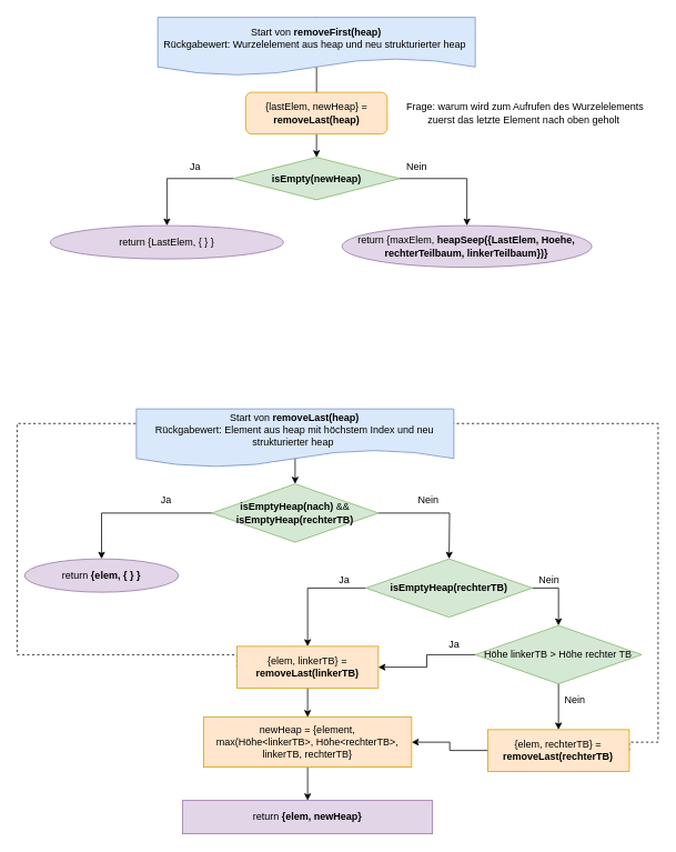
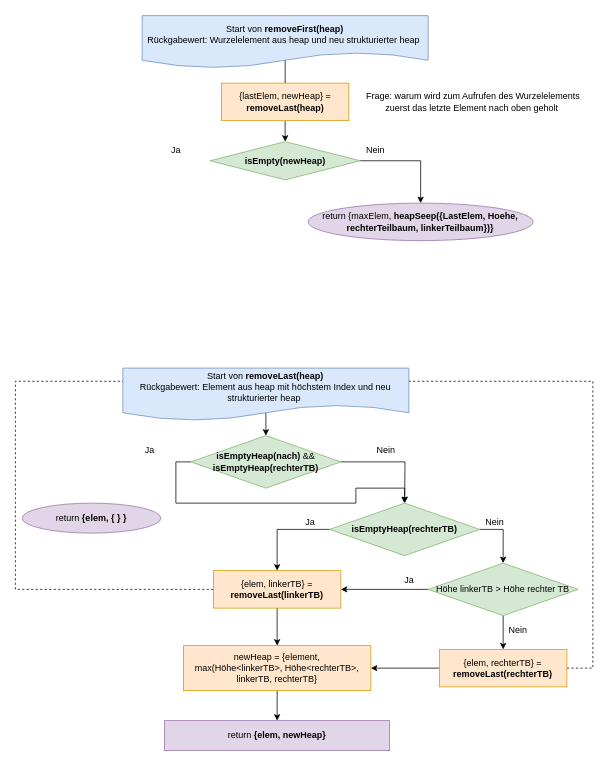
  <mxCell id="0" />
  <mxCell id="1" parent="0" />
  <mxCell id="2" style="edgeStyle=orthogonalEdgeStyle;rounded=0;orthogonalLoop=1;jettySize=auto;html=1;exitX=0.5;exitY=0;exitDx=0;exitDy=0;entryX=0.5;entryY=0;entryDx=0;entryDy=0;" parent="1" source="3" target="6" edge="1"><mxGeometry relative="1" as="geometry"><Array as="points"><mxPoint x="379.3" y="130" /><mxPoint x="379.3" y="130" /></Array><mxPoint x="379.7" y="120.005" as="targetPoint" /></mxGeometry></mxCell>
  <mxCell id="3" value="Start von &lt;b&gt;removeFirst(heap)&lt;/b&gt;&lt;br&gt;Rückgabewert: Wurzelelement aus heap und neu strukturierter heap&amp;nbsp;" style="shape=document;whiteSpace=wrap;html=1;boundedLbl=1;fillColor=#dae8fc;strokeColor=#6c8ebf;" parent="1" vertex="1"><mxGeometry x="189" y="20" width="381.37" height="70" as="geometry" /></mxCell>
  <mxCell id="4" value="return {maxElem, &lt;b&gt;heapSeep({LastElem, Hoehe, rechterTeilbaum, linkerTeilbaum})}&lt;/b&gt;" style="ellipse;whiteSpace=wrap;html=1;rounded=0;fillColor=#e1d5e7;strokeColor=#9673a6;" parent="1" vertex="1"><mxGeometry x="410.31" y="270" width="300.06" height="50" as="geometry" /></mxCell>
  <mxCell id="5" value="" style="edgeStyle=orthogonalEdgeStyle;rounded=0;orthogonalLoop=1;jettySize=auto;html=1;" parent="1" source="6" edge="1"><mxGeometry relative="1" as="geometry"><mxPoint x="379.8" y="188" as="targetPoint" /></mxGeometry></mxCell>
- <mxCell id="6" value="{lastElem, newHeap} = &lt;b&gt;removeLast(heap)&lt;/b&gt;" style="whiteSpace=wrap;html=1;fillColor=#ffe6cc;strokeColor=#d79b00;rounded=1;" parent="1" vertex="1"><mxGeometry x="294.69" y="110" width="170" height="50" as="geometry" /></mxCell>
+ <mxCell id="6" value="{lastElem, newHeap} = &lt;b&gt;removeLast(heap)&lt;/b&gt;" style="rounded=0;whiteSpace=wrap;html=1;fillColor=#ffe6cc;strokeColor=#d79b00;" parent="1" vertex="1"><mxGeometry x="294.69" y="110" width="170" height="50" as="geometry" /></mxCell>
  <mxCell id="7" style="edgeStyle=orthogonalEdgeStyle;rounded=0;orthogonalLoop=1;jettySize=auto;html=1;exitX=0.5;exitY=0;exitDx=0;exitDy=0;" parent="1" source="8" target="11" edge="1"><mxGeometry relative="1" as="geometry"><Array as="points"><mxPoint x="354" y="520" /><mxPoint x="354" y="520" /></Array></mxGeometry></mxCell>
  <mxCell id="8" value="Start von &lt;b&gt;removeLast(heap)&lt;/b&gt;&lt;br&gt;Rückgabewert: Element aus heap mit höchstem Index und neu strukturierter heap&amp;nbsp;" style="shape=document;whiteSpace=wrap;html=1;boundedLbl=1;fillColor=#dae8fc;strokeColor=#6c8ebf;" parent="1" vertex="1"><mxGeometry x="163.32" y="490" width="381.37" height="70" as="geometry" /></mxCell>
- <mxCell id="9" style="edgeStyle=orthogonalEdgeStyle;rounded=0;orthogonalLoop=1;jettySize=auto;html=1;exitX=0;exitY=0.5;exitDx=0;exitDy=0;entryX=0.5;entryY=0;entryDx=0;entryDy=0;" parent="1" source="11" target="14" edge="1"><mxGeometry relative="1" as="geometry" /></mxCell>
+ <mxCell id="9" style="edgeStyle=orthogonalEdgeStyle;rounded=0;orthogonalLoop=1;jettySize=auto;html=1;exitX=0;exitY=0.5;exitDx=0;exitDy=0;" parent="1" source="11" target="18" edge="1"><mxGeometry relative="1" as="geometry" /></mxCell>
  <mxCell id="10" style="edgeStyle=orthogonalEdgeStyle;rounded=0;orthogonalLoop=1;jettySize=auto;html=1;exitX=1;exitY=0.5;exitDx=0;exitDy=0;entryX=0.5;entryY=0;entryDx=0;entryDy=0;" parent="1" source="11" edge="1"><mxGeometry relative="1" as="geometry"><mxPoint x="539" y="670" as="targetPoint" /></mxGeometry></mxCell>
  <mxCell id="11" value="&lt;b&gt;isEmptyHeap(nach)&lt;/b&gt; &amp;amp;&amp;amp;&lt;br&gt;&lt;b&gt;isEmptyHeap(rechterTB)&lt;/b&gt;" style="rhombus;whiteSpace=wrap;html=1;rounded=0;fillColor=#d5e8d4;strokeColor=#82b366;" parent="1" vertex="1"><mxGeometry x="254" y="580" width="200" height="70" as="geometry" /></mxCell>
  <mxCell id="12" value="Nein" style="text;html=1;align=center;verticalAlign=middle;resizable=0;points=[];autosize=1;strokeColor=none;fillColor=none;" parent="1" vertex="1"><mxGeometry x="494" y="590" width="40" height="20" as="geometry" /></mxCell>
  <mxCell id="13" value="Ja" style="text;html=1;align=center;verticalAlign=middle;resizable=0;points=[];autosize=1;strokeColor=none;fillColor=none;" parent="1" vertex="1"><mxGeometry x="184" y="590" width="30" height="20" as="geometry" /></mxCell>
  <mxCell id="14" value="return &lt;b&gt;{elem, { } }&lt;/b&gt;" style="ellipse;whiteSpace=wrap;html=1;rounded=0;fillColor=#e1d5e7;strokeColor=#9673a6;" parent="1" vertex="1"><mxGeometry x="29" y="670" width="185" height="40" as="geometry" /></mxCell>
  <mxCell id="15" value="return &lt;b&gt;{elem, newHeap}&lt;/b&gt;" style="whiteSpace=wrap;html=1;fillColor=#e1d5e7;strokeColor=#9673a6;rounded=0;" parent="1" vertex="1"><mxGeometry x="218.97" y="960" width="300.06" height="40" as="geometry" /></mxCell>
  <mxCell id="16" style="edgeStyle=orthogonalEdgeStyle;rounded=0;orthogonalLoop=1;jettySize=auto;html=1;exitX=0;exitY=0.5;exitDx=0;exitDy=0;entryX=0.5;entryY=0;entryDx=0;entryDy=0;" parent="1" source="18" target="21" edge="1"><mxGeometry relative="1" as="geometry"><mxPoint x="539" y="720" as="sourcePoint" /><mxPoint x="538.96" y="750.01" as="targetPoint" /></mxGeometry></mxCell>
  <mxCell id="17" style="edgeStyle=orthogonalEdgeStyle;rounded=0;orthogonalLoop=1;jettySize=auto;html=1;exitX=1;exitY=0.5;exitDx=0;exitDy=0;entryX=0.5;entryY=0;entryDx=0;entryDy=0;" parent="1" source="18" target="24" edge="1"><mxGeometry relative="1" as="geometry"><mxPoint x="591.78" y="705" as="sourcePoint" /><Array as="points"><mxPoint x="670" y="705" /></Array></mxGeometry></mxCell>
  <mxCell id="18" value="&lt;b&gt;isEmptyHeap(rechterTB)&lt;/b&gt;" style="rhombus;whiteSpace=wrap;html=1;rounded=0;fillColor=#d5e8d4;strokeColor=#82b366;" parent="1" vertex="1"><mxGeometry x="439.03" y="670" width="200" height="70" as="geometry" /></mxCell>
  <mxCell id="19" style="edgeStyle=orthogonalEdgeStyle;rounded=0;orthogonalLoop=1;jettySize=auto;html=1;exitX=0.5;exitY=1;exitDx=0;exitDy=0;entryX=0.5;entryY=0;entryDx=0;entryDy=0;" parent="1" source="21" target="33" edge="1"><mxGeometry relative="1" as="geometry" /></mxCell>
  <mxCell id="20" style="edgeStyle=orthogonalEdgeStyle;rounded=0;orthogonalLoop=1;jettySize=auto;html=1;exitX=0;exitY=0.5;exitDx=0;exitDy=0;entryX=0;entryY=0.25;entryDx=0;entryDy=0;dashed=1;endArrow=none;endFill=0;" parent="1" source="21" target="8" edge="1"><mxGeometry relative="1" as="geometry"><Array as="points"><mxPoint x="20" y="785" /><mxPoint x="20" y="508" /></Array></mxGeometry></mxCell>
- <mxCell id="21" value="{elem, linkerTB} = &lt;b&gt;removeLast(linkerTB)&lt;/b&gt;" style="rounded=0;whiteSpace=wrap;html=1;fillColor=#ffe6cc;strokeColor=#d79b00;" parent="1" vertex="1"><mxGeometry x="284" y="775" width="170" height="50" as="geometry" /></mxCell>
+ <mxCell id="21" value="{elem, linkerTB} = &lt;b&gt;removeLast(linkerTB)&lt;/b&gt;" style="rounded=0;whiteSpace=wrap;html=1;fillColor=#ffe6cc;strokeColor=#d79b00;" parent="1" vertex="1"><mxGeometry x="284" y="760" width="170" height="50" as="geometry" /></mxCell>
  <mxCell id="22" style="edgeStyle=orthogonalEdgeStyle;rounded=0;orthogonalLoop=1;jettySize=auto;html=1;exitX=0;exitY=0.5;exitDx=0;exitDy=0;entryX=1;entryY=0.5;entryDx=0;entryDy=0;" parent="1" source="24" target="21" edge="1"><mxGeometry relative="1" as="geometry" /></mxCell>
  <mxCell id="23" style="edgeStyle=orthogonalEdgeStyle;rounded=0;orthogonalLoop=1;jettySize=auto;html=1;exitX=0.5;exitY=1;exitDx=0;exitDy=0;entryX=0.5;entryY=0;entryDx=0;entryDy=0;" parent="1" source="24" target="27" edge="1"><mxGeometry relative="1" as="geometry" /></mxCell>
  <mxCell id="24" value="Höhe linkerTB &amp;gt; Höhe rechter TB" style="rhombus;whiteSpace=wrap;html=1;rounded=0;fillColor=#d5e8d4;strokeColor=#82b366;" parent="1" vertex="1"><mxGeometry x="570.37" y="750" width="200" height="70" as="geometry" /></mxCell>
  <mxCell id="25" style="edgeStyle=orthogonalEdgeStyle;rounded=0;orthogonalLoop=1;jettySize=auto;html=1;exitX=0;exitY=0.5;exitDx=0;exitDy=0;entryX=1;entryY=0.5;entryDx=0;entryDy=0;" parent="1" source="27" target="33" edge="1"><mxGeometry relative="1" as="geometry" /></mxCell>
  <mxCell id="26" style="edgeStyle=orthogonalEdgeStyle;rounded=0;orthogonalLoop=1;jettySize=auto;html=1;exitX=1;exitY=0.5;exitDx=0;exitDy=0;entryX=1;entryY=0.25;entryDx=0;entryDy=0;dashed=1;endArrow=none;endFill=0;" parent="1" source="27" target="8" edge="1"><mxGeometry relative="1" as="geometry"><Array as="points"><mxPoint x="790" y="890" /><mxPoint x="790" y="508" /></Array></mxGeometry></mxCell>
- <mxCell id="27" value="{elem, rechterTB} = &lt;b&gt;removeLast(rechterTB)&lt;/b&gt;" style="rounded=0;whiteSpace=wrap;html=1;fillColor=#ffe6cc;strokeColor=#d79b00;" parent="1" vertex="1"><mxGeometry x="585.37" y="875" width="170" height="50" as="geometry" /></mxCell>
+ <mxCell id="27" value="{elem, rechterTB} = &lt;b&gt;removeLast(rechterTB)&lt;/b&gt;" style="rounded=0;whiteSpace=wrap;html=1;fillColor=#ffe6cc;strokeColor=#d79b00;" parent="1" vertex="1"><mxGeometry x="585.37" y="865" width="170" height="50" as="geometry" /></mxCell>
  <mxCell id="28" value="Ja" style="text;html=1;align=center;verticalAlign=middle;resizable=0;points=[];autosize=1;strokeColor=none;fillColor=none;" parent="1" vertex="1"><mxGeometry x="529.68" y="763" width="30" height="20" as="geometry" /></mxCell>
  <mxCell id="29" value="Nein" style="text;html=1;align=center;verticalAlign=middle;resizable=0;points=[];autosize=1;strokeColor=none;fillColor=none;" parent="1" vertex="1"><mxGeometry x="670.37" y="830" width="40" height="20" as="geometry" /></mxCell>
  <mxCell id="30" value="Nein" style="text;html=1;align=center;verticalAlign=middle;resizable=0;points=[];autosize=1;strokeColor=none;fillColor=none;" parent="1" vertex="1"><mxGeometry x="639.03" y="685" width="40" height="20" as="geometry" /></mxCell>
  <mxCell id="31" value="Ja" style="text;html=1;align=center;verticalAlign=middle;resizable=0;points=[];autosize=1;strokeColor=none;fillColor=none;" parent="1" vertex="1"><mxGeometry x="397.62" y="685" width="30" height="20" as="geometry" /></mxCell>
  <mxCell id="32" style="edgeStyle=orthogonalEdgeStyle;rounded=0;orthogonalLoop=1;jettySize=auto;html=1;exitX=0.5;exitY=1;exitDx=0;exitDy=0;entryX=0.5;entryY=0;entryDx=0;entryDy=0;" parent="1" source="33" target="15" edge="1"><mxGeometry relative="1" as="geometry" /></mxCell>
  <mxCell id="33" value="newHeap = {element, &lt;br&gt;max(Höhe&amp;lt;linkerTB&amp;gt;, Höhe&amp;lt;rechterTB&amp;gt;, &lt;br&gt;linkerTB, rechterTB}" style="rounded=0;whiteSpace=wrap;html=1;fillColor=#ffe6cc;strokeColor=#d79b00;" parent="1" vertex="1"><mxGeometry x="244" y="860" width="250" height="60" as="geometry" /></mxCell>
  <mxCell id="34" value="" style="edgeStyle=orthogonalEdgeStyle;rounded=0;orthogonalLoop=1;jettySize=auto;html=1;exitX=1;exitY=0.5;exitDx=0;exitDy=0;" parent="1" source="36" target="4" edge="1"><mxGeometry relative="1" as="geometry"><mxPoint x="379.8" y="238" as="sourcePoint" /></mxGeometry></mxCell>
- <mxCell id="35" style="edgeStyle=orthogonalEdgeStyle;rounded=0;orthogonalLoop=1;jettySize=auto;html=1;exitX=0;exitY=0.5;exitDx=0;exitDy=0;entryX=0.5;entryY=0;entryDx=0;entryDy=0;" parent="1" source="36" target="37" edge="1"><mxGeometry relative="1" as="geometry" /></mxCell>
  <mxCell id="36" value="&lt;b&gt;isEmpty(newHeap)&lt;/b&gt;" style="rhombus;whiteSpace=wrap;html=1;rounded=0;fillColor=#d5e8d4;strokeColor=#82b366;" parent="1" vertex="1"><mxGeometry x="279.69" y="188" width="200" height="51" as="geometry" /></mxCell>
- <mxCell id="37" value="return {LastElem, { } }" style="ellipse;whiteSpace=wrap;html=1;rounded=0;fillColor=#e1d5e7;strokeColor=#9673a6;" parent="1" vertex="1"><mxGeometry x="60" y="270" width="280" height="40" as="geometry" /></mxCell>
  <mxCell id="38" value="Ja" style="text;html=1;align=center;verticalAlign=middle;resizable=0;points=[];autosize=1;strokeColor=none;fillColor=none;" parent="1" vertex="1"><mxGeometry x="218.97" y="190" width="30" height="20" as="geometry" /></mxCell>
  <mxCell id="39" value="Nein" style="text;html=1;align=center;verticalAlign=middle;resizable=0;points=[];autosize=1;strokeColor=none;fillColor=none;" parent="1" vertex="1"><mxGeometry x="480" y="190" width="40" height="20" as="geometry" /></mxCell>
  <mxCell id="40" value="Frage: warum wird zum Aufrufen des Wurzelelements &lt;br&gt;zuerst das letzte Element nach oben geholt&amp;nbsp;" style="text;html=1;align=center;verticalAlign=middle;resizable=0;points=[];autosize=1;strokeColor=none;fillColor=none;" vertex="1" parent="1"><mxGeometry x="480" y="120" width="300" height="30" as="geometry" /></mxCell>
